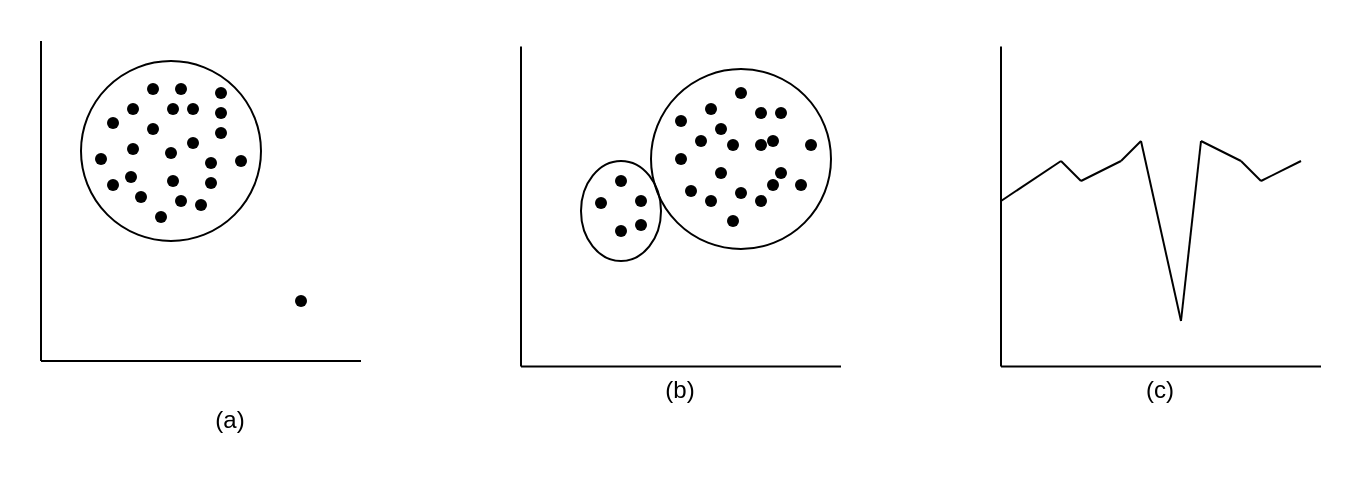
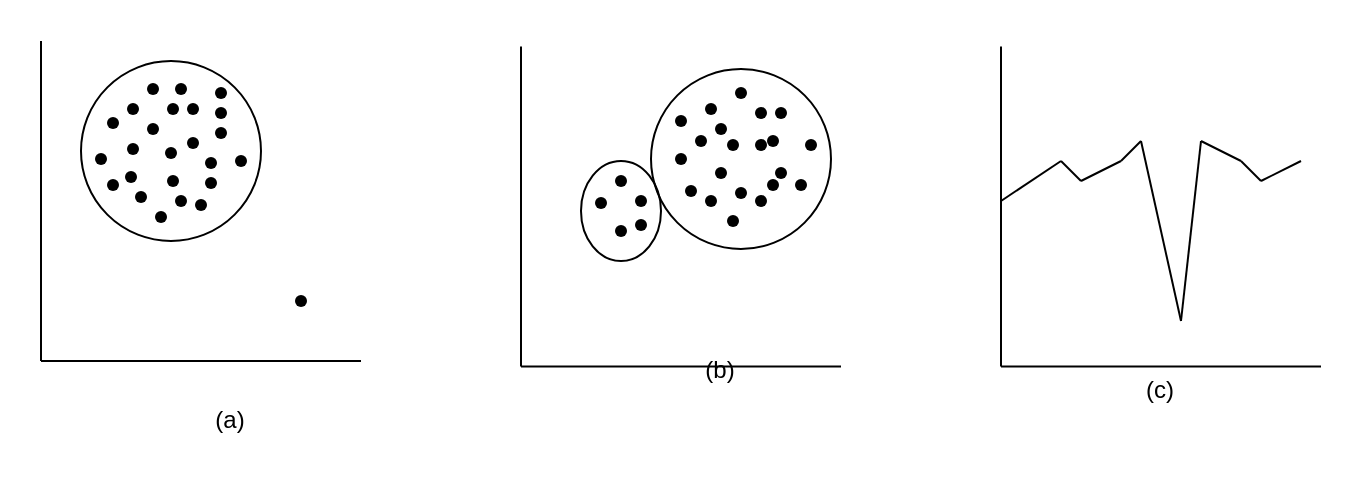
  <mxCell id="0" />
  <mxCell id="1" parent="0" />
  <mxCell id="2" value="" style="endArrow=none;html=1;rounded=0;" edge="1" parent="1"><mxGeometry width="50" height="50" relative="1" as="geometry"><mxPoint x="20" y="180" as="sourcePoint" /><mxPoint x="20" y="20" as="targetPoint" /></mxGeometry></mxCell>
  <mxCell id="3" value="" style="endArrow=none;html=1;rounded=0;" edge="1" parent="1"><mxGeometry width="50" height="50" relative="1" as="geometry"><mxPoint x="20" y="180" as="sourcePoint" /><mxPoint x="180" y="180" as="targetPoint" /></mxGeometry></mxCell>
  <mxCell id="4" value="" style="ellipse;whiteSpace=wrap;html=1;aspect=fixed;fillColor=none;" vertex="1" parent="1"><mxGeometry x="40" y="30" width="90" height="90" as="geometry" /></mxCell>
  <mxCell id="5" value="" style="endArrow=none;html=1;rounded=0;" edge="1" parent="1"><mxGeometry width="50" height="50" relative="1" as="geometry"><mxPoint x="260" y="182.71" as="sourcePoint" /><mxPoint x="260" y="22.71" as="targetPoint" /></mxGeometry></mxCell>
  <mxCell id="6" value="" style="endArrow=none;html=1;rounded=0;" edge="1" parent="1"><mxGeometry width="50" height="50" relative="1" as="geometry"><mxPoint x="260" y="182.71" as="sourcePoint" /><mxPoint x="420" y="182.71" as="targetPoint" /></mxGeometry></mxCell>
  <mxCell id="7" value="" style="ellipse;whiteSpace=wrap;html=1;aspect=fixed;fillColor=none;" vertex="1" parent="1"><mxGeometry x="325" y="34" width="90" height="90" as="geometry" /></mxCell>
  <mxCell id="8" value="" style="ellipse;whiteSpace=wrap;html=1;rotation=-90;fillColor=none;" vertex="1" parent="1"><mxGeometry x="285" y="85" width="50" height="40" as="geometry" /></mxCell>
  <mxCell id="9" value="" style="endArrow=none;html=1;rounded=0;" edge="1" parent="1"><mxGeometry width="50" height="50" relative="1" as="geometry"><mxPoint x="500" y="182.8" as="sourcePoint" /><mxPoint x="500" y="22.8" as="targetPoint" /></mxGeometry></mxCell>
  <mxCell id="10" value="" style="endArrow=none;html=1;rounded=0;" edge="1" parent="1"><mxGeometry width="50" height="50" relative="1" as="geometry"><mxPoint x="500" y="182.8" as="sourcePoint" /><mxPoint x="660" y="182.8" as="targetPoint" /></mxGeometry></mxCell>
  <mxCell id="11" value="&lt;div&gt;&lt;br&gt;&lt;/div&gt;" style="edgeLabel;html=1;align=center;verticalAlign=middle;resizable=0;points=[];" vertex="1" connectable="0" parent="10"><mxGeometry x="-0.014" y="1" relative="1" as="geometry"><mxPoint as="offset" /></mxGeometry></mxCell>
  <mxCell id="12" value="" style="endArrow=none;html=1;rounded=0;" edge="1" parent="1"><mxGeometry width="50" height="50" relative="1" as="geometry"><mxPoint x="500" y="100" as="sourcePoint" /><mxPoint x="530" y="80" as="targetPoint" /></mxGeometry></mxCell>
  <mxCell id="13" value="" style="endArrow=none;html=1;rounded=0;" edge="1" parent="1"><mxGeometry width="50" height="50" relative="1" as="geometry"><mxPoint x="530" y="80" as="sourcePoint" /><mxPoint x="540" y="90" as="targetPoint" /></mxGeometry></mxCell>
  <mxCell id="14" value="" style="endArrow=none;html=1;rounded=0;" edge="1" parent="1"><mxGeometry width="50" height="50" relative="1" as="geometry"><mxPoint x="540" y="90" as="sourcePoint" /><mxPoint x="560" y="80" as="targetPoint" /></mxGeometry></mxCell>
  <mxCell id="15" value="" style="endArrow=none;html=1;rounded=0;" edge="1" parent="1"><mxGeometry width="50" height="50" relative="1" as="geometry"><mxPoint x="560" y="80" as="sourcePoint" /><mxPoint x="570" y="70" as="targetPoint" /></mxGeometry></mxCell>
  <mxCell id="16" value="" style="endArrow=none;html=1;rounded=0;" edge="1" parent="1"><mxGeometry width="50" height="50" relative="1" as="geometry"><mxPoint x="570" y="70" as="sourcePoint" /><mxPoint x="590" y="160" as="targetPoint" /></mxGeometry></mxCell>
  <mxCell id="17" value="" style="endArrow=none;html=1;rounded=0;" edge="1" parent="1"><mxGeometry width="50" height="50" relative="1" as="geometry"><mxPoint x="600" y="70" as="sourcePoint" /><mxPoint x="590" y="160" as="targetPoint" /></mxGeometry></mxCell>
  <mxCell id="18" value="" style="endArrow=none;html=1;rounded=0;" edge="1" parent="1"><mxGeometry width="50" height="50" relative="1" as="geometry"><mxPoint x="600" y="70" as="sourcePoint" /><mxPoint x="620" y="80" as="targetPoint" /></mxGeometry></mxCell>
  <mxCell id="19" value="" style="endArrow=none;html=1;rounded=0;" edge="1" parent="1"><mxGeometry width="50" height="50" relative="1" as="geometry"><mxPoint x="620" y="80" as="sourcePoint" /><mxPoint x="630" y="90" as="targetPoint" /></mxGeometry></mxCell>
  <mxCell id="20" value="" style="endArrow=none;html=1;rounded=0;" edge="1" parent="1"><mxGeometry width="50" height="50" relative="1" as="geometry"><mxPoint x="630" y="90" as="sourcePoint" /><mxPoint x="650" y="80" as="targetPoint" /></mxGeometry></mxCell>
  <mxCell id="21" value="" style="shape=waypoint;sketch=0;fillStyle=solid;size=6;pointerEvents=1;points=[];fillColor=none;resizable=0;rotatable=0;perimeter=centerPerimeter;snapToPoint=1;" vertex="1" parent="1"><mxGeometry x="66" y="34" width="20" height="20" as="geometry" /></mxCell>
  <mxCell id="22" value="" style="shape=waypoint;sketch=0;fillStyle=solid;size=6;pointerEvents=1;points=[];fillColor=none;resizable=0;rotatable=0;perimeter=centerPerimeter;snapToPoint=1;" vertex="1" parent="1"><mxGeometry x="86" y="44" width="20" height="20" as="geometry" /></mxCell>
  <mxCell id="23" value="" style="shape=waypoint;sketch=0;fillStyle=solid;size=6;pointerEvents=1;points=[];fillColor=none;resizable=0;rotatable=0;perimeter=centerPerimeter;snapToPoint=1;" vertex="1" parent="1"><mxGeometry x="100" y="56" width="20" height="20" as="geometry" /></mxCell>
  <mxCell id="24" value="" style="shape=waypoint;sketch=0;fillStyle=solid;size=6;pointerEvents=1;points=[];fillColor=none;resizable=0;rotatable=0;perimeter=centerPerimeter;snapToPoint=1;" vertex="1" parent="1"><mxGeometry x="100" y="36" width="20" height="20" as="geometry" /></mxCell>
  <mxCell id="25" value="" style="shape=waypoint;sketch=0;fillStyle=solid;size=6;pointerEvents=1;points=[];fillColor=none;resizable=0;rotatable=0;perimeter=centerPerimeter;snapToPoint=1;" vertex="1" parent="1"><mxGeometry x="76" y="44" width="20" height="20" as="geometry" /></mxCell>
  <mxCell id="26" value="" style="shape=waypoint;sketch=0;fillStyle=solid;size=6;pointerEvents=1;points=[];fillColor=none;resizable=0;rotatable=0;perimeter=centerPerimeter;snapToPoint=1;" vertex="1" parent="1"><mxGeometry x="56" y="44" width="20" height="20" as="geometry" /></mxCell>
  <mxCell id="27" value="" style="shape=waypoint;sketch=0;fillStyle=solid;size=6;pointerEvents=1;points=[];fillColor=none;resizable=0;rotatable=0;perimeter=centerPerimeter;snapToPoint=1;" vertex="1" parent="1"><mxGeometry x="80" y="34" width="20" height="20" as="geometry" /></mxCell>
  <mxCell id="28" value="" style="shape=waypoint;sketch=0;fillStyle=solid;size=6;pointerEvents=1;points=[];fillColor=none;resizable=0;rotatable=0;perimeter=centerPerimeter;snapToPoint=1;" vertex="1" parent="1"><mxGeometry x="66" y="54" width="20" height="20" as="geometry" /></mxCell>
  <mxCell id="29" value="" style="shape=waypoint;sketch=0;fillStyle=solid;size=6;pointerEvents=1;points=[];fillColor=none;resizable=0;rotatable=0;perimeter=centerPerimeter;snapToPoint=1;" vertex="1" parent="1"><mxGeometry x="86" y="61" width="20" height="20" as="geometry" /></mxCell>
  <mxCell id="30" value="" style="shape=waypoint;sketch=0;fillStyle=solid;size=6;pointerEvents=1;points=[];fillColor=none;resizable=0;rotatable=0;perimeter=centerPerimeter;snapToPoint=1;" vertex="1" parent="1"><mxGeometry x="100" y="46" width="20" height="20" as="geometry" /></mxCell>
  <mxCell id="31" value="" style="shape=waypoint;sketch=0;fillStyle=solid;size=6;pointerEvents=1;points=[];fillColor=none;resizable=0;rotatable=0;perimeter=centerPerimeter;snapToPoint=1;" vertex="1" parent="1"><mxGeometry x="46" y="51" width="20" height="20" as="geometry" /></mxCell>
  <mxCell id="32" value="" style="shape=waypoint;sketch=0;fillStyle=solid;size=6;pointerEvents=1;points=[];fillColor=none;resizable=0;rotatable=0;perimeter=centerPerimeter;snapToPoint=1;" vertex="1" parent="1"><mxGeometry x="56" y="64" width="20" height="20" as="geometry" /></mxCell>
  <mxCell id="33" value="" style="shape=waypoint;sketch=0;fillStyle=solid;size=6;pointerEvents=1;points=[];fillColor=none;resizable=0;rotatable=0;perimeter=centerPerimeter;snapToPoint=1;" vertex="1" parent="1"><mxGeometry x="75" y="66" width="20" height="20" as="geometry" /></mxCell>
  <mxCell id="34" value="" style="shape=waypoint;sketch=0;fillStyle=solid;size=6;pointerEvents=1;points=[];fillColor=none;resizable=0;rotatable=0;perimeter=centerPerimeter;snapToPoint=1;" vertex="1" parent="1"><mxGeometry x="95" y="71" width="20" height="20" as="geometry" /></mxCell>
  <mxCell id="35" value="" style="shape=waypoint;sketch=0;fillStyle=solid;size=6;pointerEvents=1;points=[];fillColor=none;resizable=0;rotatable=0;perimeter=centerPerimeter;snapToPoint=1;" vertex="1" parent="1"><mxGeometry x="76" y="80" width="20" height="20" as="geometry" /></mxCell>
  <mxCell id="36" value="" style="shape=waypoint;sketch=0;fillStyle=solid;size=6;pointerEvents=1;points=[];fillColor=none;resizable=0;rotatable=0;perimeter=centerPerimeter;snapToPoint=1;" vertex="1" parent="1"><mxGeometry x="95" y="81" width="20" height="20" as="geometry" /></mxCell>
  <mxCell id="37" value="" style="shape=waypoint;sketch=0;fillStyle=solid;size=6;pointerEvents=1;points=[];fillColor=none;resizable=0;rotatable=0;perimeter=centerPerimeter;snapToPoint=1;" vertex="1" parent="1"><mxGeometry x="55" y="78" width="20" height="20" as="geometry" /></mxCell>
  <mxCell id="38" value="" style="shape=waypoint;sketch=0;fillStyle=solid;size=6;pointerEvents=1;points=[];fillColor=none;resizable=0;rotatable=0;perimeter=centerPerimeter;snapToPoint=1;" vertex="1" parent="1"><mxGeometry x="60" y="88" width="20" height="20" as="geometry" /></mxCell>
  <mxCell id="39" value="" style="shape=waypoint;sketch=0;fillStyle=solid;size=6;pointerEvents=1;points=[];fillColor=none;resizable=0;rotatable=0;perimeter=centerPerimeter;snapToPoint=1;" vertex="1" parent="1"><mxGeometry x="70" y="98" width="20" height="20" as="geometry" /></mxCell>
  <mxCell id="40" value="" style="shape=waypoint;sketch=0;fillStyle=solid;size=6;pointerEvents=1;points=[];fillColor=none;resizable=0;rotatable=0;perimeter=centerPerimeter;snapToPoint=1;" vertex="1" parent="1"><mxGeometry x="80" y="90" width="20" height="20" as="geometry" /></mxCell>
  <mxCell id="41" value="" style="shape=waypoint;sketch=0;fillStyle=solid;size=6;pointerEvents=1;points=[];fillColor=none;resizable=0;rotatable=0;perimeter=centerPerimeter;snapToPoint=1;" vertex="1" parent="1"><mxGeometry x="90" y="92" width="20" height="20" as="geometry" /></mxCell>
  <mxCell id="42" value="" style="shape=waypoint;sketch=0;fillStyle=solid;size=6;pointerEvents=1;points=[];fillColor=none;resizable=0;rotatable=0;perimeter=centerPerimeter;snapToPoint=1;" vertex="1" parent="1"><mxGeometry x="110" y="70" width="20" height="20" as="geometry" /></mxCell>
  <mxCell id="43" value="" style="shape=waypoint;sketch=0;fillStyle=solid;size=6;pointerEvents=1;points=[];fillColor=none;resizable=0;rotatable=0;perimeter=centerPerimeter;snapToPoint=1;" vertex="1" parent="1"><mxGeometry x="40" y="69" width="20" height="20" as="geometry" /></mxCell>
  <mxCell id="44" value="" style="shape=waypoint;sketch=0;fillStyle=solid;size=6;pointerEvents=1;points=[];fillColor=none;resizable=0;rotatable=0;perimeter=centerPerimeter;snapToPoint=1;" vertex="1" parent="1"><mxGeometry x="46" y="82" width="20" height="20" as="geometry" /></mxCell>
  <mxCell id="45" value="" style="shape=waypoint;sketch=0;fillStyle=solid;size=6;pointerEvents=1;points=[];fillColor=none;resizable=0;rotatable=0;perimeter=centerPerimeter;snapToPoint=1;" vertex="1" parent="1"><mxGeometry x="300" y="80" width="20" height="20" as="geometry" /></mxCell>
  <mxCell id="46" value="" style="shape=waypoint;sketch=0;fillStyle=solid;size=6;pointerEvents=1;points=[];fillColor=none;resizable=0;rotatable=0;perimeter=centerPerimeter;snapToPoint=1;" vertex="1" parent="1"><mxGeometry x="310" y="90" width="20" height="20" as="geometry" /></mxCell>
  <mxCell id="47" value="" style="shape=waypoint;sketch=0;fillStyle=solid;size=6;pointerEvents=1;points=[];fillColor=none;resizable=0;rotatable=0;perimeter=centerPerimeter;snapToPoint=1;" vertex="1" parent="1"><mxGeometry x="290" y="91" width="20" height="20" as="geometry" /></mxCell>
  <mxCell id="48" value="" style="shape=waypoint;sketch=0;fillStyle=solid;size=6;pointerEvents=1;points=[];fillColor=none;resizable=0;rotatable=0;perimeter=centerPerimeter;snapToPoint=1;" vertex="1" parent="1"><mxGeometry x="300" y="105" width="20" height="20" as="geometry" /></mxCell>
  <mxCell id="49" value="" style="shape=waypoint;sketch=0;fillStyle=solid;size=6;pointerEvents=1;points=[];fillColor=none;resizable=0;rotatable=0;perimeter=centerPerimeter;snapToPoint=1;" vertex="1" parent="1"><mxGeometry x="310" y="102" width="20" height="20" as="geometry" /></mxCell>
  <mxCell id="50" value="" style="shape=waypoint;sketch=0;fillStyle=solid;size=6;pointerEvents=1;points=[];fillColor=none;resizable=0;rotatable=0;perimeter=centerPerimeter;snapToPoint=1;" vertex="1" parent="1"><mxGeometry x="345" y="44" width="20" height="20" as="geometry" /></mxCell>
  <mxCell id="51" value="" style="shape=waypoint;sketch=0;fillStyle=solid;size=6;pointerEvents=1;points=[];fillColor=none;resizable=0;rotatable=0;perimeter=centerPerimeter;snapToPoint=1;" vertex="1" parent="1"><mxGeometry x="360" y="36" width="20" height="20" as="geometry" /></mxCell>
  <mxCell id="52" value="" style="shape=waypoint;sketch=0;fillStyle=solid;size=6;pointerEvents=1;points=[];fillColor=none;resizable=0;rotatable=0;perimeter=centerPerimeter;snapToPoint=1;" vertex="1" parent="1"><mxGeometry x="370" y="46" width="20" height="20" as="geometry" /></mxCell>
  <mxCell id="53" value="" style="shape=waypoint;sketch=0;fillStyle=solid;size=6;pointerEvents=1;points=[];fillColor=none;resizable=0;rotatable=0;perimeter=centerPerimeter;snapToPoint=1;" vertex="1" parent="1"><mxGeometry x="376" y="60" width="20" height="20" as="geometry" /></mxCell>
  <mxCell id="54" value="" style="shape=waypoint;sketch=0;fillStyle=solid;size=6;pointerEvents=1;points=[];fillColor=none;resizable=0;rotatable=0;perimeter=centerPerimeter;snapToPoint=1;" vertex="1" parent="1"><mxGeometry x="395" y="62" width="20" height="20" as="geometry" /></mxCell>
  <mxCell id="55" value="" style="shape=waypoint;sketch=0;fillStyle=solid;size=6;pointerEvents=1;points=[];fillColor=none;resizable=0;rotatable=0;perimeter=centerPerimeter;snapToPoint=1;" vertex="1" parent="1"><mxGeometry x="380" y="76" width="20" height="20" as="geometry" /></mxCell>
  <mxCell id="56" value="" style="shape=waypoint;sketch=0;fillStyle=solid;size=6;pointerEvents=1;points=[];fillColor=none;resizable=0;rotatable=0;perimeter=centerPerimeter;snapToPoint=1;" vertex="1" parent="1"><mxGeometry x="330" y="50" width="20" height="20" as="geometry" /></mxCell>
  <mxCell id="57" value="" style="shape=waypoint;sketch=0;fillStyle=solid;size=6;pointerEvents=1;points=[];fillColor=none;resizable=0;rotatable=0;perimeter=centerPerimeter;snapToPoint=1;" vertex="1" parent="1"><mxGeometry x="340" y="60" width="20" height="20" as="geometry" /></mxCell>
  <mxCell id="58" value="" style="shape=waypoint;sketch=0;fillStyle=solid;size=6;pointerEvents=1;points=[];fillColor=none;resizable=0;rotatable=0;perimeter=centerPerimeter;snapToPoint=1;" vertex="1" parent="1"><mxGeometry x="350" y="76" width="20" height="20" as="geometry" /></mxCell>
  <mxCell id="59" value="" style="shape=waypoint;sketch=0;fillStyle=solid;size=6;pointerEvents=1;points=[];fillColor=none;resizable=0;rotatable=0;perimeter=centerPerimeter;snapToPoint=1;" vertex="1" parent="1"><mxGeometry x="370" y="62" width="20" height="20" as="geometry" /></mxCell>
  <mxCell id="60" value="" style="shape=waypoint;sketch=0;fillStyle=solid;size=6;pointerEvents=1;points=[];fillColor=none;resizable=0;rotatable=0;perimeter=centerPerimeter;snapToPoint=1;" vertex="1" parent="1"><mxGeometry x="360" y="86" width="20" height="20" as="geometry" /></mxCell>
  <mxCell id="61" value="" style="shape=waypoint;sketch=0;fillStyle=solid;size=6;pointerEvents=1;points=[];fillColor=none;resizable=0;rotatable=0;perimeter=centerPerimeter;snapToPoint=1;" vertex="1" parent="1"><mxGeometry x="370" y="90" width="20" height="20" as="geometry" /></mxCell>
  <mxCell id="62" value="" style="shape=waypoint;sketch=0;fillStyle=solid;size=6;pointerEvents=1;points=[];fillColor=none;resizable=0;rotatable=0;perimeter=centerPerimeter;snapToPoint=1;" vertex="1" parent="1"><mxGeometry x="330" y="69" width="20" height="20" as="geometry" /></mxCell>
  <mxCell id="63" value="" style="shape=waypoint;sketch=0;fillStyle=solid;size=6;pointerEvents=1;points=[];fillColor=none;resizable=0;rotatable=0;perimeter=centerPerimeter;snapToPoint=1;" vertex="1" parent="1"><mxGeometry x="335" y="85" width="20" height="20" as="geometry" /></mxCell>
  <mxCell id="64" value="" style="shape=waypoint;sketch=0;fillStyle=solid;size=6;pointerEvents=1;points=[];fillColor=none;resizable=0;rotatable=0;perimeter=centerPerimeter;snapToPoint=1;" vertex="1" parent="1"><mxGeometry x="345" y="90" width="20" height="20" as="geometry" /></mxCell>
  <mxCell id="65" value="" style="shape=waypoint;sketch=0;fillStyle=solid;size=6;pointerEvents=1;points=[];fillColor=none;resizable=0;rotatable=0;perimeter=centerPerimeter;snapToPoint=1;" vertex="1" parent="1"><mxGeometry x="356" y="100" width="20" height="20" as="geometry" /></mxCell>
  <mxCell id="66" value="" style="shape=waypoint;sketch=0;fillStyle=solid;size=6;pointerEvents=1;points=[];fillColor=none;resizable=0;rotatable=0;perimeter=centerPerimeter;snapToPoint=1;" vertex="1" parent="1"><mxGeometry x="350" y="54" width="20" height="20" as="geometry" /></mxCell>
  <mxCell id="67" value="" style="shape=waypoint;sketch=0;fillStyle=solid;size=6;pointerEvents=1;points=[];fillColor=none;resizable=0;rotatable=0;perimeter=centerPerimeter;snapToPoint=1;" vertex="1" parent="1"><mxGeometry x="380" y="46" width="20" height="20" as="geometry" /></mxCell>
  <mxCell id="68" value="" style="shape=waypoint;sketch=0;fillStyle=solid;size=6;pointerEvents=1;points=[];fillColor=none;resizable=0;rotatable=0;perimeter=centerPerimeter;snapToPoint=1;" vertex="1" parent="1"><mxGeometry x="356" y="62" width="20" height="20" as="geometry" /></mxCell>
  <mxCell id="69" value="" style="shape=waypoint;sketch=0;fillStyle=solid;size=6;pointerEvents=1;points=[];fillColor=none;resizable=0;rotatable=0;perimeter=centerPerimeter;snapToPoint=1;" vertex="1" parent="1"><mxGeometry x="390" y="82" width="20" height="20" as="geometry" /></mxCell>
  <mxCell id="70" style="edgeStyle=orthogonalEdgeStyle;rounded=0;orthogonalLoop=1;jettySize=auto;html=1;entryX=0;entryY=0;entryDx=0;entryDy=0;" edge="1" parent="1"><mxGeometry relative="1" as="geometry"><mxPoint x="575" y="190" as="sourcePoint" /><mxPoint x="575" y="190" as="targetPoint" /></mxGeometry></mxCell>
  <mxCell id="71" value="&lt;div&gt;(c)&lt;/div&gt;" style="text;html=1;align=center;verticalAlign=middle;whiteSpace=wrap;rounded=0;" vertex="1" parent="1"><mxGeometry x="550" y="180" width="60" height="30" as="geometry" /></mxCell>
  <mxCell id="72" value="" style="shape=waypoint;sketch=0;fillStyle=solid;size=6;pointerEvents=1;points=[];fillColor=none;resizable=0;rotatable=0;perimeter=centerPerimeter;snapToPoint=1;" vertex="1" parent="1"><mxGeometry x="376" y="82" width="20" height="20" as="geometry" /></mxCell>
- <mxCell id="73" value="&lt;div&gt;(b)&lt;/div&gt;" style="text;html=1;align=center;verticalAlign=middle;whiteSpace=wrap;rounded=0;" vertex="1" parent="1"><mxGeometry x="310" y="180" width="60" height="30" as="geometry" /></mxCell>
+ <mxCell id="73" value="&lt;div&gt;(b)&lt;/div&gt;" style="text;html=1;align=center;verticalAlign=middle;whiteSpace=wrap;rounded=0;" vertex="1" parent="1"><mxGeometry x="330" y="170" width="60" height="30" as="geometry" /></mxCell>
  <mxCell id="74" value="(a)" style="text;html=1;align=center;verticalAlign=middle;whiteSpace=wrap;rounded=0;" vertex="1" parent="1"><mxGeometry x="85" y="195" width="60" height="30" as="geometry" /></mxCell>
  <mxCell id="75" value="" style="shape=waypoint;sketch=0;fillStyle=solid;size=6;pointerEvents=1;points=[];fillColor=none;resizable=0;rotatable=0;perimeter=centerPerimeter;snapToPoint=1;" vertex="1" parent="1"><mxGeometry x="140" y="140" width="20" height="20" as="geometry" /></mxCell>
